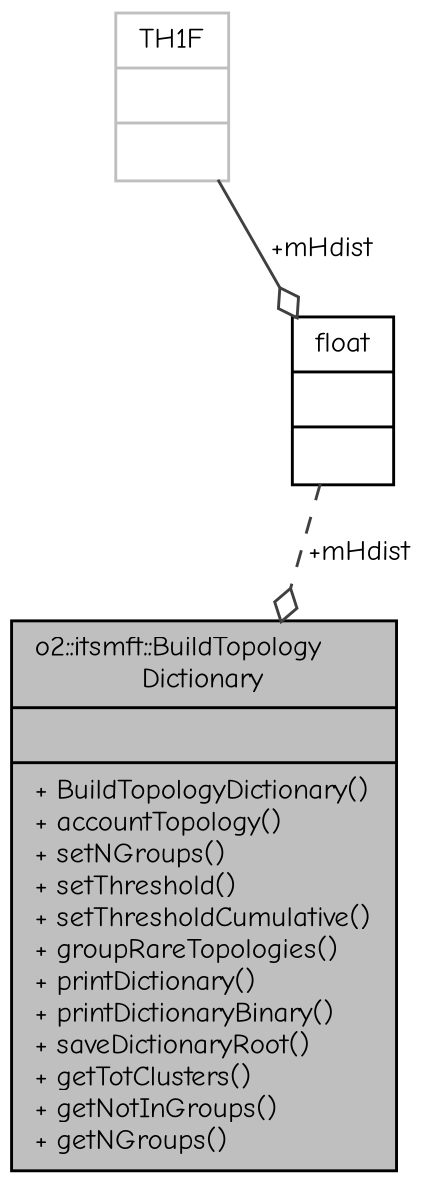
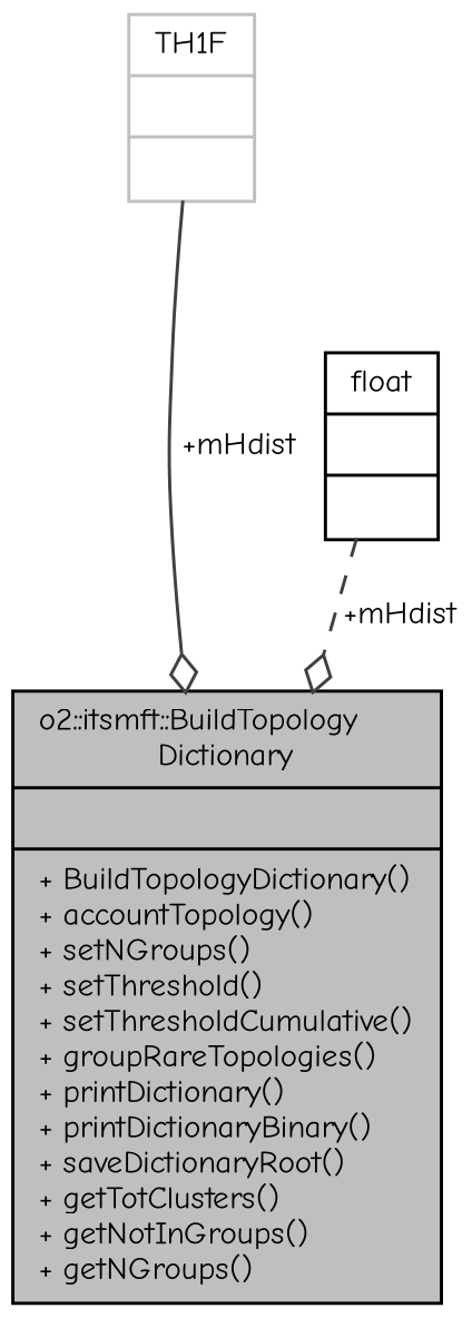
  digraph {
    fontname="Comic Neue"
    node [color=black fontname="Comic Neue" fontsize=10 shape=record]
    edge [arrowhead=odiamond color=grey25 fontname="Comic Neue" fontsize=10 labelfontname=Helvetica labelfontsize=10]
    n1 [fillcolor=grey75 fontcolor=black height=0.2 label="{o2::itsmft::BuildTopology\lDictionary\n||+ BuildTopologyDictionary()\l+ accountTopology()\l+ setNGroups()\l+ setThreshold()\l+ setThresholdCumulative()\l+ groupRareTopologies()\l+ printDictionary()\l+ printDictionaryBinary()\l+ saveDictionaryRoot()\l+ getTotClusters()\l+ getNotInGroups()\l+ getNGroups()\l}" style=filled width=0.4]
    n2 [height=0.2 label="{float\n||}" width=0.4]
    n3 [color=grey75 height=0.2 label="{TH1F\n||}" width=0.4]
    n2 -> n1 [label=" +mHdist" style=dashed]
-   n3 -> n2 [label=" +mHdist" style=solid]
+   n3 -> n1 [label=" +mHdist" style=solid]
  }
